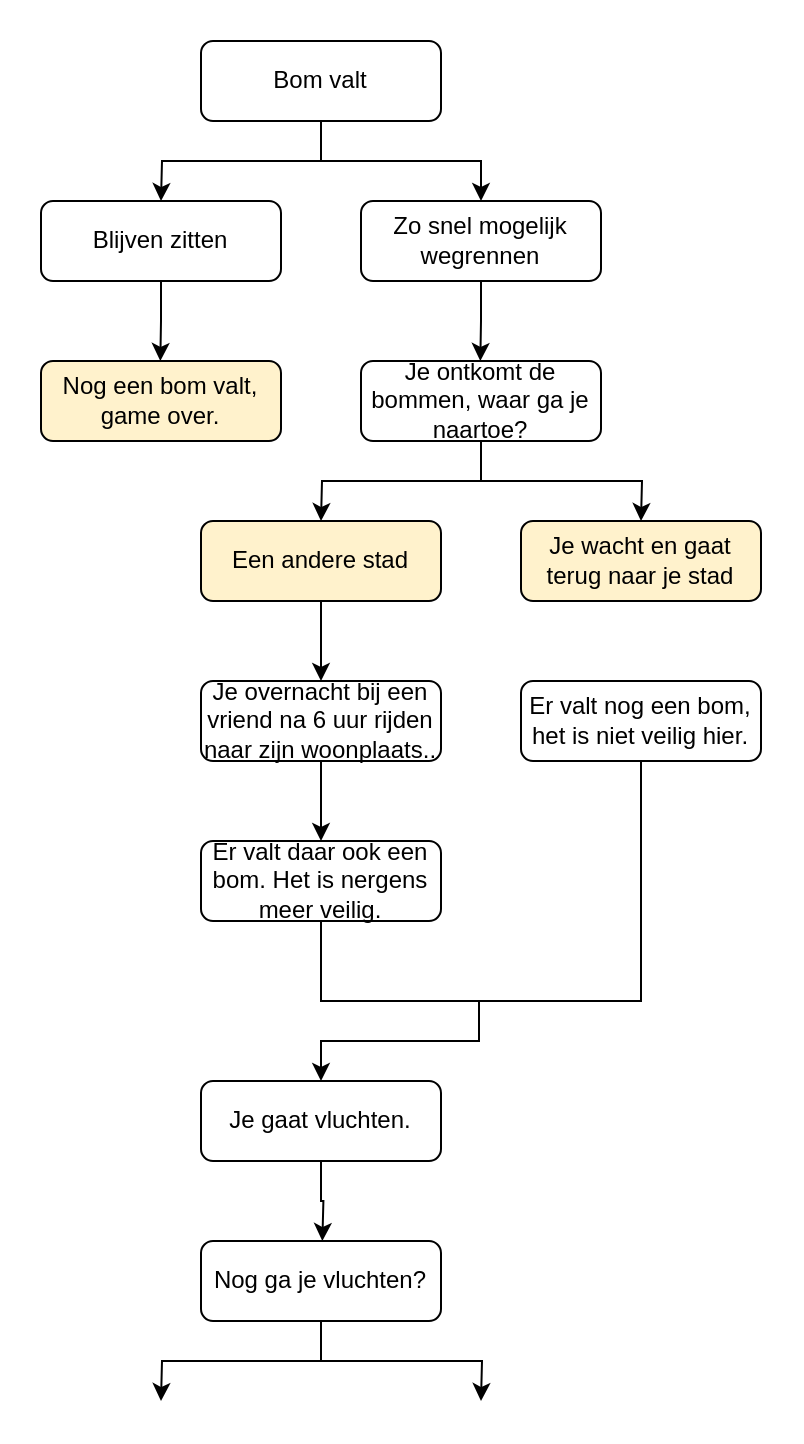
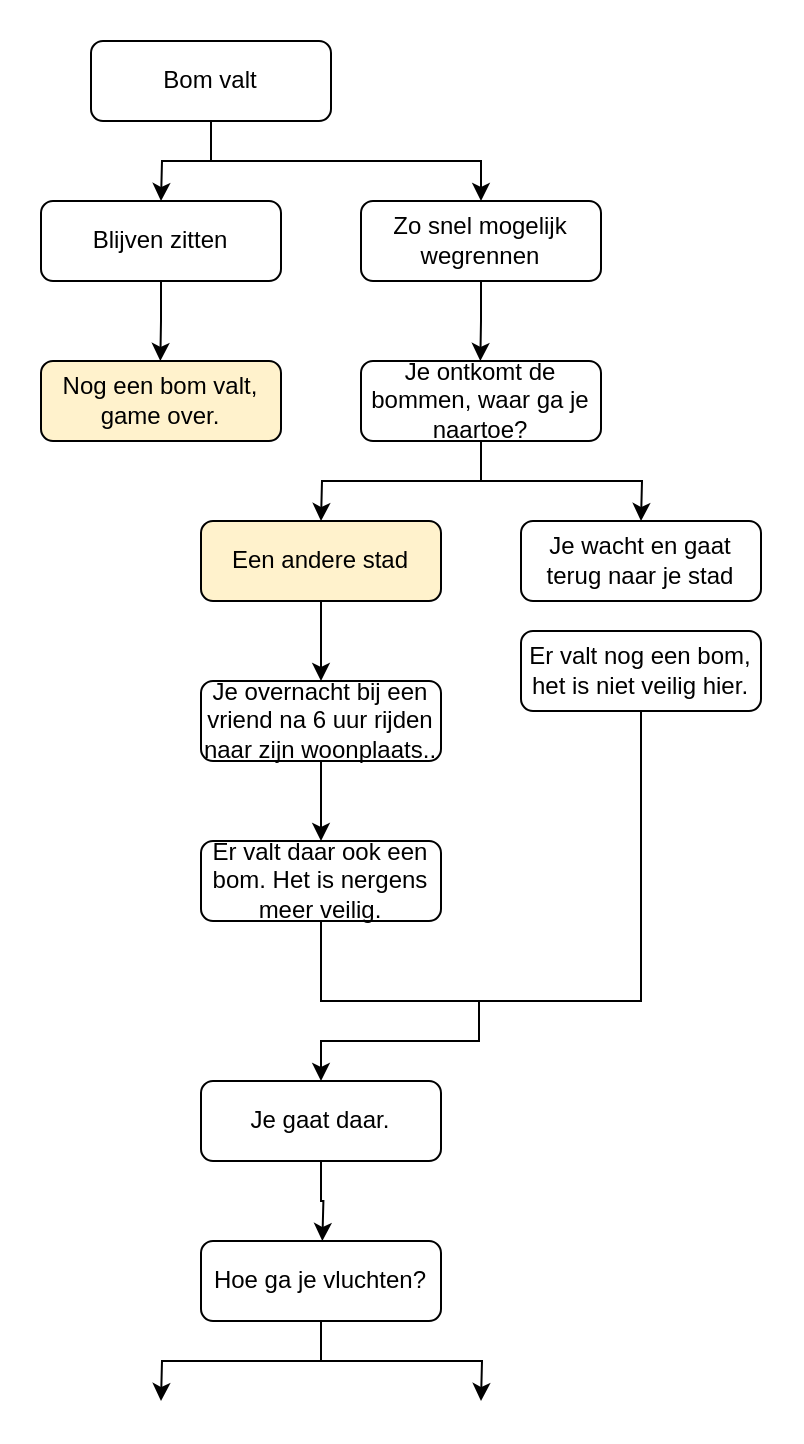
  <mxCell id="0" />
  <mxCell id="1" parent="0" />
  <mxCell id="2" style="edgeStyle=orthogonalEdgeStyle;rounded=0;orthogonalLoop=1;jettySize=auto;html=1;exitX=0.5;exitY=1;exitDx=0;exitDy=0;" parent="1" source="4" edge="1"><mxGeometry relative="1" as="geometry"><mxPoint x="240" y="100" as="targetPoint" /><Array as="points"><mxPoint y="80" x="160" /><mxPoint x="240" y="80" /><mxPoint x="240" y="100" /></Array></mxGeometry></mxCell>
  <mxCell id="3" style="edgeStyle=orthogonalEdgeStyle;rounded=0;orthogonalLoop=1;jettySize=auto;html=1;exitX=0.5;exitY=1;exitDx=0;exitDy=0;" parent="1" source="4" edge="1"><mxGeometry relative="1" as="geometry"><mxPoint x="80" y="100" as="targetPoint" /></mxGeometry></mxCell>
- <mxCell id="4" value="Bom valt" style="rounded=1;whiteSpace=wrap;html=1;fontSize=12;glass=0;strokeWidth=1;shadow=0;" parent="1" vertex="1"><mxGeometry x="100" y="20" width="120" height="40" as="geometry" /></mxCell>
+ <mxCell id="4" value="Bom valt" style="rounded=1;whiteSpace=wrap;html=1;fontSize=12;glass=0;strokeWidth=1;shadow=0;" parent="1" vertex="1"><mxGeometry x="45" y="20" width="120" height="40" as="geometry" /></mxCell>
  <mxCell id="5" style="edgeStyle=orthogonalEdgeStyle;rounded=0;orthogonalLoop=1;jettySize=auto;html=1;exitX=0.5;exitY=1;exitDx=0;exitDy=0;" parent="1" source="6" edge="1"><mxGeometry relative="1" as="geometry"><mxPoint x="79.667" y="180" as="targetPoint" /></mxGeometry></mxCell>
  <mxCell id="6" value="Blijven zitten" style="rounded=1;whiteSpace=wrap;html=1;" parent="1" vertex="1"><mxGeometry x="20" y="100" width="120" height="40" as="geometry" /></mxCell>
  <mxCell id="7" style="edgeStyle=orthogonalEdgeStyle;rounded=0;orthogonalLoop=1;jettySize=auto;html=1;exitX=0.5;exitY=1;exitDx=0;exitDy=0;" parent="1" source="8" edge="1"><mxGeometry relative="1" as="geometry"><mxPoint x="239.667" y="180" as="targetPoint" /></mxGeometry></mxCell>
  <mxCell id="8" value="Zo snel mogelijk wegrennen" style="rounded=1;whiteSpace=wrap;html=1;" parent="1" vertex="1"><mxGeometry x="180" y="100" width="120" height="40" as="geometry" /></mxCell>
  <mxCell id="9" value="Nog een bom valt, game over." style="rounded=1;whiteSpace=wrap;html=1;fillColor=#fff2cc;" parent="1" vertex="1"><mxGeometry x="20" y="180" width="120" height="40" as="geometry" /></mxCell>
  <mxCell id="10" style="edgeStyle=orthogonalEdgeStyle;rounded=0;orthogonalLoop=1;jettySize=auto;html=1;exitX=0.5;exitY=1;exitDx=0;exitDy=0;" parent="1" source="12" edge="1"><mxGeometry relative="1" as="geometry"><mxPoint y="260" as="targetPoint" x="160" /></mxGeometry></mxCell>
  <mxCell id="11" style="edgeStyle=orthogonalEdgeStyle;rounded=0;orthogonalLoop=1;jettySize=auto;html=1;exitX=0.5;exitY=1;exitDx=0;exitDy=0;" parent="1" source="12" edge="1"><mxGeometry relative="1" as="geometry"><mxPoint x="320" y="260" as="targetPoint" /></mxGeometry></mxCell>
  <mxCell id="12" value="Je ontkomt de bommen, waar ga je naartoe?" style="rounded=1;whiteSpace=wrap;html=1;" parent="1" vertex="1"><mxGeometry x="180" y="180" width="120" height="40" as="geometry" /></mxCell>
  <mxCell id="13" value="" style="edgeStyle=orthogonalEdgeStyle;rounded=0;orthogonalLoop=1;jettySize=auto;html=1;" parent="1" source="14" edge="1"><mxGeometry relative="1" as="geometry"><mxPoint y="340" as="targetPoint" x="160" /></mxGeometry></mxCell>
  <mxCell id="14" value="Een andere stad" style="rounded=1;whiteSpace=wrap;html=1;fillColor=#fff2cc;" parent="1" vertex="1"><mxGeometry x="100" y="260" width="120" height="40" as="geometry" /></mxCell>
- <mxCell id="15" value="Je wacht en gaat terug naar je stad" style="rounded=1;whiteSpace=wrap;html=1;fillColor=#fff2cc;" parent="1" vertex="1"><mxGeometry x="260" y="260" width="120" height="40" as="geometry" /></mxCell>
- <mxCell id="16" value="Er valt nog een bom, het is niet veilig hier." style="rounded=1;whiteSpace=wrap;html=1;" parent="1" vertex="1"><mxGeometry x="260" y="340" width="120" height="40" as="geometry" /></mxCell>
+ <mxCell id="15" value="Je wacht en gaat terug naar je stad" style="rounded=1;whiteSpace=wrap;html=1;" parent="1" vertex="1"><mxGeometry x="260" y="260" width="120" height="40" as="geometry" /></mxCell>
+ <mxCell id="16" value="Er valt nog een bom, het is niet veilig hier." style="rounded=1;whiteSpace=wrap;html=1;" parent="1" vertex="1"><mxGeometry x="260" y="315" width="120" height="40" as="geometry" /></mxCell>
  <mxCell id="17" value="" style="edgeStyle=orthogonalEdgeStyle;rounded=0;orthogonalLoop=1;jettySize=auto;html=1;" parent="1" source="18" edge="1"><mxGeometry relative="1" as="geometry"><mxPoint y="420" as="targetPoint" x="160" /></mxGeometry></mxCell>
  <mxCell id="18" value="Je overnacht bij een vriend na 6 uur rijden naar zijn woonplaats.." style="whiteSpace=wrap;html=1;rounded=1;" parent="1" vertex="1"><mxGeometry x="100" y="340" width="120" height="40" as="geometry" /></mxCell>
  <mxCell id="19" value="Er valt daar ook een bom. Het is nergens meer veilig." style="whiteSpace=wrap;html=1;rounded=1;" parent="1" vertex="1"><mxGeometry x="100" y="420" width="120" height="40" as="geometry" /></mxCell>
  <mxCell id="20" value="" style="endArrow=none;html=1;entryX=0.5;entryY=1;entryDx=0;entryDy=0;exitX=0.5;exitY=1;exitDx=0;exitDy=0;rounded=0;" parent="1" source="16" target="19" edge="1"><mxGeometry width="50" height="50" relative="1" as="geometry"><mxPoint x="320" y="500" as="sourcePoint" /><mxPoint x="210" y="460" as="targetPoint" /><Array as="points"><mxPoint x="320" y="500" /><mxPoint y="500" x="160" /></Array></mxGeometry></mxCell>
  <mxCell id="21" value="" style="endArrow=classic;html=1;rounded=0;" parent="1" edge="1"><mxGeometry width="50" height="50" relative="1" as="geometry"><mxPoint x="239" y="500" as="sourcePoint" /><mxPoint y="540" as="targetPoint" x="160" /><Array as="points"><mxPoint x="239" y="520" /><mxPoint x="200" y="520" /><mxPoint y="520" x="160" /></Array></mxGeometry></mxCell>
  <mxCell id="22" style="edgeStyle=orthogonalEdgeStyle;rounded=0;orthogonalLoop=1;jettySize=auto;html=1;exitX=0.5;exitY=1;exitDx=0;exitDy=0;" parent="1" source="23" edge="1"><mxGeometry relative="1" as="geometry"><mxPoint x="160.667" y="620" as="targetPoint" /></mxGeometry></mxCell>
- <mxCell id="23" value="Je gaat vluchten." style="rounded=1;whiteSpace=wrap;html=1;" parent="1" vertex="1"><mxGeometry x="100" y="540" width="120" height="40" as="geometry" /></mxCell>
+ <mxCell id="23" value="Je gaat daar." style="rounded=1;whiteSpace=wrap;html=1;" parent="1" vertex="1"><mxGeometry x="100" y="540" width="120" height="40" as="geometry" /></mxCell>
  <mxCell id="24" style="edgeStyle=orthogonalEdgeStyle;rounded=0;orthogonalLoop=1;jettySize=auto;html=1;exitX=0.5;exitY=1;exitDx=0;exitDy=0;" edge="1" parent="1" source="26"><mxGeometry relative="1" as="geometry"><mxPoint x="80" y="700" as="targetPoint" /></mxGeometry></mxCell>
  <mxCell id="25" style="edgeStyle=orthogonalEdgeStyle;rounded=0;orthogonalLoop=1;jettySize=auto;html=1;exitX=0.5;exitY=1;exitDx=0;exitDy=0;" edge="1" parent="1" source="26"><mxGeometry relative="1" as="geometry"><mxPoint x="240" y="700" as="targetPoint" /></mxGeometry></mxCell>
- <mxCell id="26" value="Nog ga je vluchten?" style="rounded=1;whiteSpace=wrap;html=1;" vertex="1" parent="1"><mxGeometry x="100" y="620" width="120" height="40" as="geometry" /></mxCell>
+ <mxCell id="26" value="Hoe ga je vluchten?" style="rounded=1;whiteSpace=wrap;html=1;" vertex="1" parent="1"><mxGeometry x="100" y="620" width="120" height="40" as="geometry" /></mxCell>
